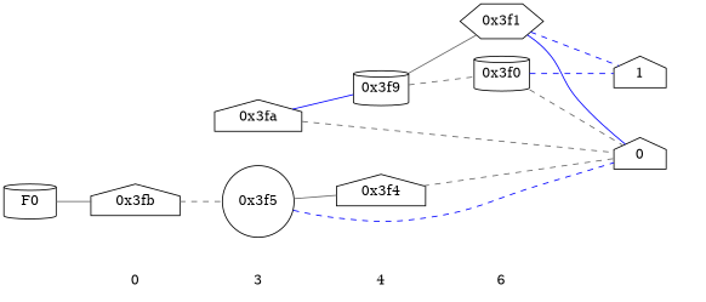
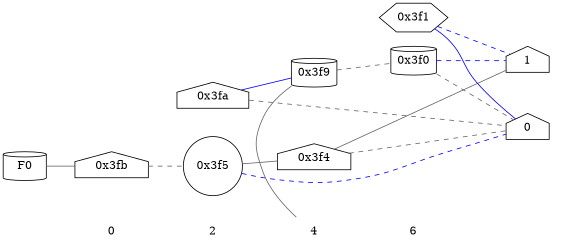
  digraph {
    rankdir=LR
    node [shape=plaintext]
    edge [dir=none style=dashed color=gray40]
    "CONST NODES" [style=invis]
    " 0 "
-   " 2 " [label=3]
+   " 2 "
    " 4 "
    " 6 "
    F0 [shape=cylinder]
    "0x3fb" [shape=house]
    "0x3f5" [shape=circle]
    "0x3fa" [shape=house]
    "0x3f9" [shape=cylinder]
    "0x3f4" [shape=house]
    "0x3f1" [shape=hexagon]
    "0x3f0" [shape=cylinder]
    n14 [label=0 shape=house]
    n15 [label=1 shape=house]
    subgraph sub_1 {
      "CONST NODES"
      " 0 "
      " 2 "
      " 4 "
      " 6 "
    }
    subgraph sub_2 {
      rank=same
      F0
    }
    subgraph sub_3 {
      rank=same
      " 0 "
      "0x3fb"
    }
    subgraph sub_4 {
      rank=same
      " 2 "
      "0x3f5"
      "0x3fa"
    }
    subgraph sub_5 {
      rank=same
      " 4 "
      "0x3f9"
      "0x3f4"
    }
    subgraph sub_6 {
      rank=same
      " 6 "
      "0x3f1"
      "0x3f0"
    }
    subgraph sub_7 {
      rank=same
      "CONST NODES"
      subgraph sub_8 {
        rank=same
        n14
        n15
      }
    }
    " 0 " -> " 2 " [style=invis color=""]
    " 2 " -> " 4 " [style=invis color=""]
    " 4 " -> " 6 " [style=invis color=""]
    " 6 " -> "CONST NODES" [style=invis color=""]
    F0 -> "0x3fb" [style=solid]
    "0x3fb" -> "0x3f5"
    "0x3f5" -> "0x3f4" [style=""]
    "0x3f5" -> n14 [color=blue]
    "0x3fa" -> "0x3f9" [color=blue style=""]
    "0x3fa" -> n14
-   "0x3f9" -> "0x3f1" [style=""]
+   "0x3f9" -> " 4 " [style=""]
    "0x3f9" -> "0x3f0"
    "0x3f4" -> n14
+   "0x3f4" -> n15 [style=""]
    "0x3f1" -> n14 [color=blue style=""]
    "0x3f1" -> n15 [color=blue]
    "0x3f0" -> n14
    "0x3f0" -> n15 [color=blue]
  }
